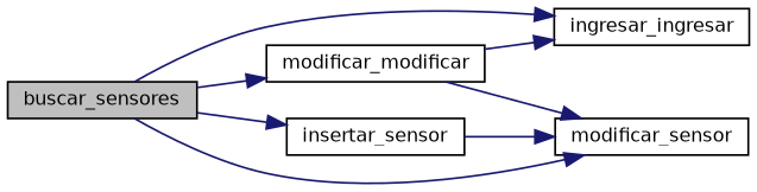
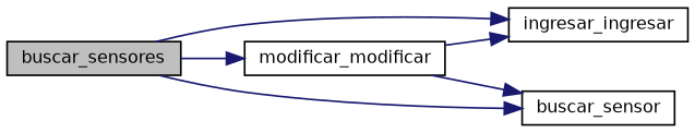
  digraph {
    rankdir=LR
    node [color=black fillcolor=white fontname=Helvetica fontsize=10 shape=record style=filled]
    edge [color=midnightblue fontname=Helvetica fontsize=10 labelfontname=Helvetica labelfontsize=10 style=solid]
    n1 [fillcolor=grey75 fontcolor=black height=0.2 label=buscar_sensores width=0.4]
    n2 [height=0.2 label=ingresar_ingresar width=0.4]
-   n3 [height=0.2 label=insertar_sensor width=0.4]
-   n4 [height=0.2 label=modificar_sensor width=0.4]
+   n4 [height=0.2 label=buscar_sensor width=0.4]
    n5 [height=0.2 label=modificar_modificar width=0.4]
    n1 -> n2
-   n1 -> n3
    n1 -> n4
    n1 -> n5
-   n3 -> n4
    n5 -> n2
    n5 -> n4
  }
